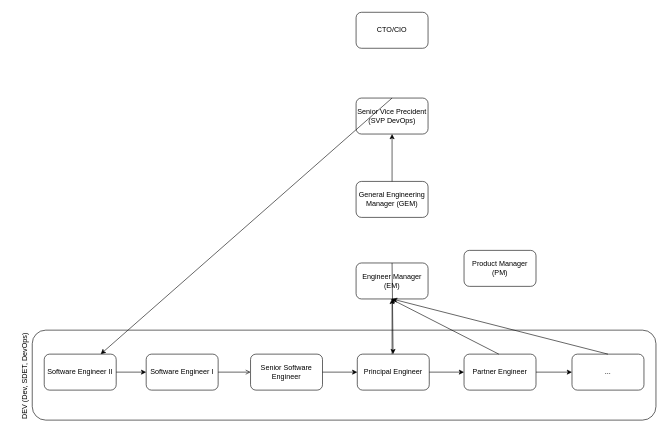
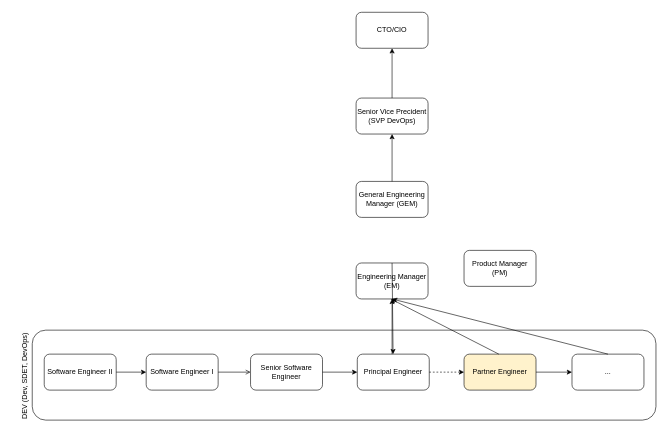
  <mxCell id="0" />
  <mxCell id="1" parent="0" />
  <mxCell id="2" value="" style="rounded=1;whiteSpace=wrap;html=1;" vertex="1" parent="1"><mxGeometry x="53" y="550" width="1040" height="150" as="geometry" /></mxCell>
- <mxCell id="3" value="Engineer Manager (EM)" style="rounded=1;whiteSpace=wrap;html=1;" vertex="1" parent="1"><mxGeometry x="593" y="438" width="120" height="60" as="geometry" /></mxCell>
+ <mxCell id="3" value="Engineering Manager (EM)" style="rounded=1;whiteSpace=wrap;html=1;" vertex="1" parent="1"><mxGeometry x="593" y="438" width="120" height="60" as="geometry" /></mxCell>
  <mxCell id="4" value="General Engineering Manager (GEM)" style="rounded=1;whiteSpace=wrap;html=1;" vertex="1" parent="1"><mxGeometry x="593" y="302" width="120" height="60" as="geometry" /></mxCell>
  <mxCell id="5" value="" style="endArrow=classic;html=1;rounded=0;exitX=0.5;exitY=0;exitDx=0;exitDy=0;" edge="1" parent="1" source="3" target="15"><mxGeometry width="50" height="50" relative="1" as="geometry"><mxPoint x="923" y="330" as="sourcePoint" /><mxPoint x="973" y="280" as="targetPoint" /></mxGeometry></mxCell>
  <mxCell id="6" value="Senior Vice Precident (SVP DevOps)" style="rounded=1;whiteSpace=wrap;html=1;" vertex="1" parent="1"><mxGeometry x="593" y="163" width="120" height="60" as="geometry" /></mxCell>
  <mxCell id="7" value="" style="endArrow=classic;html=1;rounded=0;exitX=0.5;exitY=0;exitDx=0;exitDy=0;entryX=0.5;entryY=1;entryDx=0;entryDy=0;" edge="1" parent="1" source="4" target="6"><mxGeometry width="50" height="50" relative="1" as="geometry"><mxPoint x="923" y="330" as="sourcePoint" /><mxPoint x="973" y="280" as="targetPoint" /></mxGeometry></mxCell>
  <mxCell id="8" value="CTO/CIO" style="rounded=1;whiteSpace=wrap;html=1;" vertex="1" parent="1"><mxGeometry x="593" y="20" width="120" height="60" as="geometry" /></mxCell>
- <mxCell id="9" value="" style="endArrow=classic;html=1;rounded=0;exitX=0.5;exitY=0;exitDx=0;exitDy=0;" edge="1" parent="1" source="6" target="12"><mxGeometry width="50" height="50" relative="1" as="geometry"><mxPoint x="923" y="330" as="sourcePoint" /><mxPoint x="973" y="280" as="targetPoint" /></mxGeometry></mxCell>
+ <mxCell id="9" value="" style="endArrow=classic;html=1;rounded=0;exitX=0.5;exitY=0;exitDx=0;exitDy=0;entryX=0.5;entryY=1;entryDx=0;entryDy=0;" edge="1" parent="1" source="6" target="8"><mxGeometry width="50" height="50" relative="1" as="geometry"><mxPoint x="923" y="330" as="sourcePoint" /><mxPoint x="973" y="280" as="targetPoint" /></mxGeometry></mxCell>
  <mxCell id="10" value="Product Manager (PM)" style="rounded=1;whiteSpace=wrap;html=1;" vertex="1" parent="1"><mxGeometry x="773" y="417" width="120" height="60" as="geometry" /></mxCell>
  <mxCell id="11" value="&lt;span style=&quot;color: rgb(0, 0, 0); font-family: Helvetica; font-size: 12px; font-style: normal; font-variant-ligatures: normal; font-variant-caps: normal; font-weight: 400; letter-spacing: normal; orphans: 2; text-align: center; text-indent: 0px; text-transform: none; widows: 2; word-spacing: 0px; -webkit-text-stroke-width: 0px; background-color: rgb(251, 251, 251); text-decoration-thickness: initial; text-decoration-style: initial; text-decoration-color: initial; float: none; display: inline !important;&quot;&gt;DEV (Dev, SDET, DevOps)&amp;nbsp;&lt;/span&gt;" style="text;html=1;strokeColor=none;fillColor=none;align=center;verticalAlign=middle;whiteSpace=wrap;rounded=0;horizontal=0;" vertex="1" parent="1"><mxGeometry x="20" y="535" width="40" height="180" as="geometry" /></mxCell>
  <mxCell id="12" value="Software Engineer II" style="rounded=1;whiteSpace=wrap;html=1;" vertex="1" parent="1"><mxGeometry x="73" y="590" width="120" height="60" as="geometry" /></mxCell>
  <mxCell id="13" value="Software Engineer I" style="rounded=1;whiteSpace=wrap;html=1;" vertex="1" parent="1"><mxGeometry x="243" y="590" width="120" height="60" as="geometry" /></mxCell>
  <mxCell id="14" value="Senior Software Engineer" style="rounded=1;whiteSpace=wrap;html=1;" vertex="1" parent="1"><mxGeometry x="417" y="590" width="120" height="60" as="geometry" /></mxCell>
  <mxCell id="15" value="Principal Engineer" style="rounded=1;whiteSpace=wrap;html=1;" vertex="1" parent="1"><mxGeometry x="595" y="590" width="120" height="60" as="geometry" /></mxCell>
- <mxCell id="16" value="Partner Engineer" style="rounded=1;whiteSpace=wrap;html=1;" vertex="1" parent="1"><mxGeometry x="773" y="590" width="120" height="60" as="geometry" /></mxCell>
+ <mxCell id="16" value="Partner Engineer" style="rounded=1;whiteSpace=wrap;html=1;fillColor=#fff2cc;" vertex="1" parent="1"><mxGeometry x="773" y="590" width="120" height="60" as="geometry" /></mxCell>
  <mxCell id="17" value="..." style="rounded=1;whiteSpace=wrap;html=1;" vertex="1" parent="1"><mxGeometry x="953" y="590" width="120" height="60" as="geometry" /></mxCell>
  <mxCell id="18" value="" style="endArrow=classic;html=1;rounded=0;entryX=0.5;entryY=1;entryDx=0;entryDy=0;" edge="1" parent="1" target="3"><mxGeometry width="50" height="50" relative="1" as="geometry"><mxPoint x="653" y="590" as="sourcePoint" /><mxPoint x="563" y="330" as="targetPoint" /></mxGeometry></mxCell>
  <mxCell id="19" value="" style="endArrow=classic;html=1;rounded=0;exitX=1;exitY=0.5;exitDx=0;exitDy=0;" edge="1" parent="1" source="12" target="13"><mxGeometry width="50" height="50" relative="1" as="geometry"><mxPoint x="513" y="500" as="sourcePoint" /><mxPoint x="563" y="450" as="targetPoint" /></mxGeometry></mxCell>
  <mxCell id="20" value="" style="endArrow=open;html=1;rounded=0;exitX=1;exitY=0.5;exitDx=0;exitDy=0;entryX=0;entryY=0.5;entryDx=0;entryDy=0;" edge="1" parent="1" source="13" target="14"><mxGeometry width="50" height="50" relative="1" as="geometry"><mxPoint x="513" y="500" as="sourcePoint" /><mxPoint x="563" y="450" as="targetPoint" /></mxGeometry></mxCell>
  <mxCell id="21" value="" style="endArrow=classic;html=1;rounded=0;entryX=0;entryY=0.5;entryDx=0;entryDy=0;exitX=1;exitY=0.5;exitDx=0;exitDy=0;" edge="1" parent="1" source="14" target="15"><mxGeometry width="50" height="50" relative="1" as="geometry"><mxPoint x="543" y="620" as="sourcePoint" /><mxPoint x="563" y="450" as="targetPoint" /></mxGeometry></mxCell>
- <mxCell id="22" value="" style="endArrow=classic;html=1;rounded=0;entryX=0;entryY=0.5;entryDx=0;entryDy=0;exitX=1;exitY=0.5;exitDx=0;exitDy=0;" edge="1" parent="1" source="15" target="16"><mxGeometry width="50" height="50" relative="1" as="geometry"><mxPoint x="513" y="500" as="sourcePoint" /><mxPoint x="563" y="450" as="targetPoint" /></mxGeometry></mxCell>
+ <mxCell id="22" value="" style="endArrow=classic;html=1;rounded=0;entryX=0;entryY=0.5;entryDx=0;entryDy=0;exitX=1;exitY=0.5;exitDx=0;exitDy=0;dashed=1;" edge="1" parent="1" source="15" target="16"><mxGeometry width="50" height="50" relative="1" as="geometry"><mxPoint x="513" y="500" as="sourcePoint" /><mxPoint x="563" y="450" as="targetPoint" /></mxGeometry></mxCell>
  <mxCell id="23" value="" style="endArrow=classic;html=1;rounded=0;entryX=0;entryY=0.5;entryDx=0;entryDy=0;" edge="1" parent="1" source="16" target="17"><mxGeometry width="50" height="50" relative="1" as="geometry"><mxPoint x="513" y="500" as="sourcePoint" /><mxPoint x="563" y="450" as="targetPoint" /></mxGeometry></mxCell>
  <mxCell id="24" value="" style="endArrow=classic;html=1;rounded=0;exitX=0.5;exitY=0;exitDx=0;exitDy=0;entryX=0.5;entryY=1;entryDx=0;entryDy=0;" edge="1" parent="1"><mxGeometry width="50" height="50" relative="1" as="geometry"><mxPoint x="831" y="590" as="sourcePoint" /><mxPoint x="651" y="498" as="targetPoint" /></mxGeometry></mxCell>
  <mxCell id="25" value="" style="endArrow=classic;html=1;rounded=0;exitX=0.5;exitY=0;exitDx=0;exitDy=0;entryX=0.5;entryY=1;entryDx=0;entryDy=0;" edge="1" parent="1" source="17" target="3"><mxGeometry width="50" height="50" relative="1" as="geometry"><mxPoint x="723" y="470" as="sourcePoint" /><mxPoint x="773" y="420" as="targetPoint" /></mxGeometry></mxCell>
